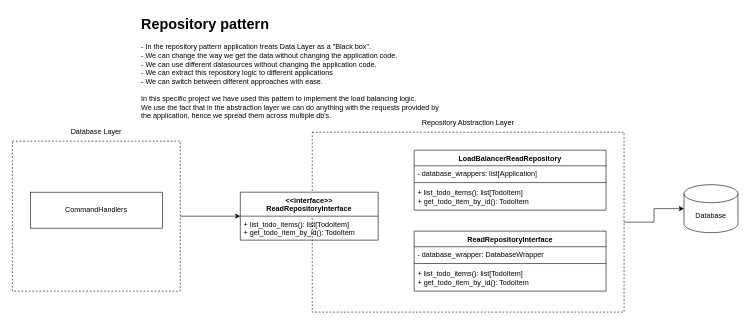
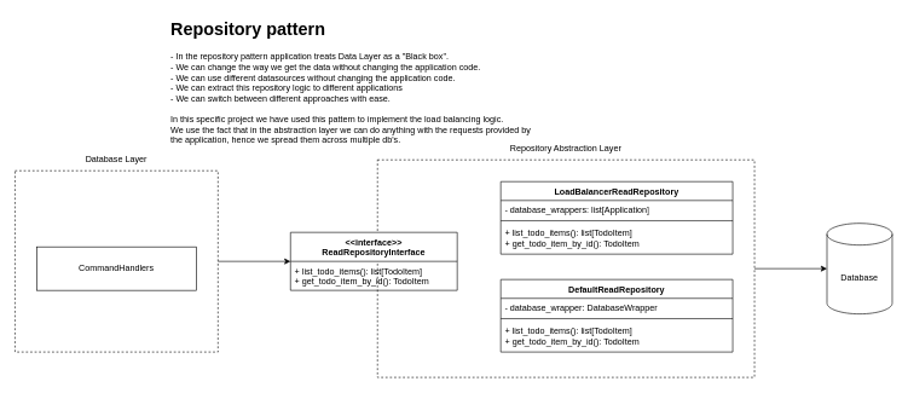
  <mxCell id="0" />
  <mxCell id="1" parent="0" />
  <mxCell id="2" style="edgeStyle=orthogonalEdgeStyle;rounded=0;orthogonalLoop=1;jettySize=auto;html=1;" edge="1" parent="1" source="3" target="5"><mxGeometry relative="1" as="geometry"><mxPoint x="340" y="400" as="targetPoint" /></mxGeometry></mxCell>
  <mxCell id="3" value="" style="rounded=0;whiteSpace=wrap;html=1;fillColor=none;dashed=1;" vertex="1" parent="1"><mxGeometry x="20" y="235" width="280" height="250" as="geometry" /></mxCell>
  <mxCell id="4" value="" style="rounded=0;whiteSpace=wrap;html=1;fillColor=none;dashed=1;" vertex="1" parent="1"><mxGeometry x="520" y="220" width="520" height="300" as="geometry" /></mxCell>
  <mxCell id="5" value="&amp;lt;&amp;lt;interface&amp;gt;&amp;gt;&lt;br&gt;ReadRepositoryInterface" style="swimlane;fontStyle=1;align=center;verticalAlign=top;childLayout=stackLayout;horizontal=1;startSize=40;horizontalStack=0;resizeParent=1;resizeParentMax=0;resizeLast=0;collapsible=1;marginBottom=0;whiteSpace=wrap;html=1;" vertex="1" parent="1"><mxGeometry x="400" y="320" width="230" height="80" as="geometry" /></mxCell>
  <mxCell id="6" value="+ list_todo_items(): list[TodoItem]&lt;br&gt;+ get_todo_item_by_id(): TodoItem" style="text;strokeColor=none;fillColor=none;align=left;verticalAlign=top;spacingLeft=4;spacingRight=4;overflow=hidden;rotatable=0;points=[[0,0.5],[1,0.5]];portConstraint=eastwest;whiteSpace=wrap;html=1;" vertex="1" parent="5"><mxGeometry y="40" width="230" height="40" as="geometry" /></mxCell>
- <mxCell id="7" value="Database" style="shape=cylinder3;whiteSpace=wrap;html=1;boundedLbl=1;backgroundOutline=1;size=15;" vertex="1" parent="1"><mxGeometry x="1140" y="307.5" width="90" height="80" as="geometry" /></mxCell>
+ <mxCell id="7" value="Database" style="shape=cylinder3;whiteSpace=wrap;html=1;boundedLbl=1;backgroundOutline=1;size=15;" vertex="1" parent="1"><mxGeometry x="1140" y="307.5" width="90" height="125" as="geometry" /></mxCell>
  <mxCell id="8" value="LoadBalancerReadRepository" style="swimlane;fontStyle=1;align=center;verticalAlign=top;childLayout=stackLayout;horizontal=1;startSize=26;horizontalStack=0;resizeParent=1;resizeParentMax=0;resizeLast=0;collapsible=1;marginBottom=0;whiteSpace=wrap;html=1;" vertex="1" parent="1"><mxGeometry x="690" y="250" width="320" height="100" as="geometry" /></mxCell>
  <mxCell id="9" value="- database_wrappers: list[Application]" style="text;strokeColor=none;fillColor=none;align=left;verticalAlign=top;spacingLeft=4;spacingRight=4;overflow=hidden;rotatable=0;points=[[0,0.5],[1,0.5]];portConstraint=eastwest;whiteSpace=wrap;html=1;" vertex="1" parent="8"><mxGeometry y="26" width="320" height="24" as="geometry" /></mxCell>
  <mxCell id="10" value="" style="line;strokeWidth=1;fillColor=none;align=left;verticalAlign=middle;spacingTop=-1;spacingLeft=3;spacingRight=3;rotatable=0;labelPosition=right;points=[];portConstraint=eastwest;strokeColor=inherit;" vertex="1" parent="8"><mxGeometry y="50" width="320" height="8" as="geometry" /></mxCell>
  <mxCell id="11" value="+ list_todo_items(): list[TodoItem]&lt;br style=&quot;border-color: var(--border-color);&quot;&gt;+ get_todo_item_by_id(): TodoItem" style="text;strokeColor=none;fillColor=none;align=left;verticalAlign=top;spacingLeft=4;spacingRight=4;overflow=hidden;rotatable=0;points=[[0,0.5],[1,0.5]];portConstraint=eastwest;whiteSpace=wrap;html=1;" vertex="1" parent="8"><mxGeometry y="58" width="320" height="42" as="geometry" /></mxCell>
- <mxCell id="12" value="ReadRepositoryInterface" style="swimlane;fontStyle=1;align=center;verticalAlign=top;childLayout=stackLayout;horizontal=1;startSize=26;horizontalStack=0;resizeParent=1;resizeParentMax=0;resizeLast=0;collapsible=1;marginBottom=0;whiteSpace=wrap;html=1;" vertex="1" parent="1"><mxGeometry x="690" y="385" width="320" height="100" as="geometry" /></mxCell>
+ <mxCell id="12" value="DefaultReadRepository" style="swimlane;fontStyle=1;align=center;verticalAlign=top;childLayout=stackLayout;horizontal=1;startSize=26;horizontalStack=0;resizeParent=1;resizeParentMax=0;resizeLast=0;collapsible=1;marginBottom=0;whiteSpace=wrap;html=1;" vertex="1" parent="1"><mxGeometry x="690" y="385" width="320" height="100" as="geometry" /></mxCell>
  <mxCell id="13" value="- database_wrapper: DatabaseWrapper" style="text;strokeColor=none;fillColor=none;align=left;verticalAlign=top;spacingLeft=4;spacingRight=4;overflow=hidden;rotatable=0;points=[[0,0.5],[1,0.5]];portConstraint=eastwest;whiteSpace=wrap;html=1;" vertex="1" parent="12"><mxGeometry y="26" width="320" height="24" as="geometry" /></mxCell>
  <mxCell id="14" value="" style="line;strokeWidth=1;fillColor=none;align=left;verticalAlign=middle;spacingTop=-1;spacingLeft=3;spacingRight=3;rotatable=0;labelPosition=right;points=[];portConstraint=eastwest;strokeColor=inherit;" vertex="1" parent="12"><mxGeometry y="50" width="320" height="8" as="geometry" /></mxCell>
  <mxCell id="15" value="+ list_todo_items(): list[TodoItem]&lt;br style=&quot;border-color: var(--border-color);&quot;&gt;+ get_todo_item_by_id(): TodoItem" style="text;strokeColor=none;fillColor=none;align=left;verticalAlign=top;spacingLeft=4;spacingRight=4;overflow=hidden;rotatable=0;points=[[0,0.5],[1,0.5]];portConstraint=eastwest;whiteSpace=wrap;html=1;" vertex="1" parent="12"><mxGeometry y="58" width="320" height="42" as="geometry" /></mxCell>
  <mxCell id="16" style="edgeStyle=orthogonalEdgeStyle;rounded=0;orthogonalLoop=1;jettySize=auto;html=1;entryX=0;entryY=0.5;entryDx=0;entryDy=0;entryPerimeter=0;" edge="1" parent="1" source="4" target="7"><mxGeometry relative="1" as="geometry" /></mxCell>
- <mxCell id="17" value="CommandHandlers" style="rounded=0;whiteSpace=wrap;html=1;" vertex="1" parent="1"><mxGeometry x="50" y="320" width="220" height="60" as="geometry" /></mxCell>
+ <mxCell id="17" value="CommandHandlers" style="rounded=0;whiteSpace=wrap;html=1;" vertex="1" parent="1"><mxGeometry x="50" y="340" width="220" height="60" as="geometry" /></mxCell>
  <mxCell id="18" value="Database Layer" style="text;html=1;strokeColor=none;fillColor=none;align=center;verticalAlign=middle;whiteSpace=wrap;rounded=0;" vertex="1" parent="1"><mxGeometry x="20" y="205" width="280" height="30" as="geometry" /></mxCell>
  <mxCell id="19" value="Repository Abstraction Layer" style="text;html=1;strokeColor=none;fillColor=none;align=center;verticalAlign=middle;whiteSpace=wrap;rounded=0;" vertex="1" parent="1"><mxGeometry x="520" y="190" width="520" height="30" as="geometry" /></mxCell>
  <mxCell id="20" value="&lt;h1&gt;Repository pattern&lt;/h1&gt;&lt;div&gt;- In the repository pattern application treats Data Layer as a &quot;Black box&quot;.&lt;/div&gt;&lt;div&gt;- We can change the way we get the data without changing the application code.&lt;/div&gt;&lt;div&gt;- We can use different datasources without changing the application code.&lt;/div&gt;&lt;div&gt;- We can extract this repository logic to different applications&lt;/div&gt;&lt;div&gt;- We can switch between different approaches with ease.&lt;/div&gt;&lt;div&gt;&lt;br&gt;&lt;/div&gt;&lt;div&gt;In this specific project we have used this pattern to implement the load balancing logic.&amp;nbsp;&lt;/div&gt;&lt;div&gt;We use the fact that in the abstraction layer we can do anything with the requests provided by the application, hence we spread them across multiple db's.&amp;nbsp;&lt;/div&gt;" style="text;html=1;strokeColor=none;fillColor=none;spacing=5;spacingTop=-20;whiteSpace=wrap;overflow=hidden;rounded=0;" vertex="1" parent="1"><mxGeometry x="230" y="20" width="520" height="190" as="geometry" /></mxCell>
